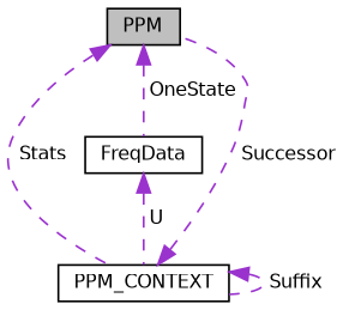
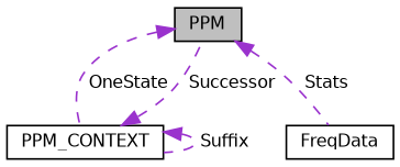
  digraph {
    node [color=black fillcolor=white fontname=Helvetica fontsize=10 shape=record style=filled]
    edge [color=darkorchid3 dir=back fontname=Helvetica fontsize=10 labelfontname=Helvetica labelfontsize=10 style=dashed]
    n1 [fillcolor=grey75 fontcolor=black height=0.2 label=PPM width=0.4]
    n2 [height=0.2 label=PPM_CONTEXT width=0.4]
    n3 [height=0.2 label=FreqData width=0.4]
-   n1 -> n2 [label=" Stats"]
-   n1 -> n3 [label=" OneState"]
+   n1 -> n2 [label=" OneState"]
+   n1 -> n3 [label=" Stats"]
    n2 -> n1 [label=" Successor"]
    n2 -> n2 [label=" Suffix"]
-   n3 -> n2 [label=" U"]
  }
